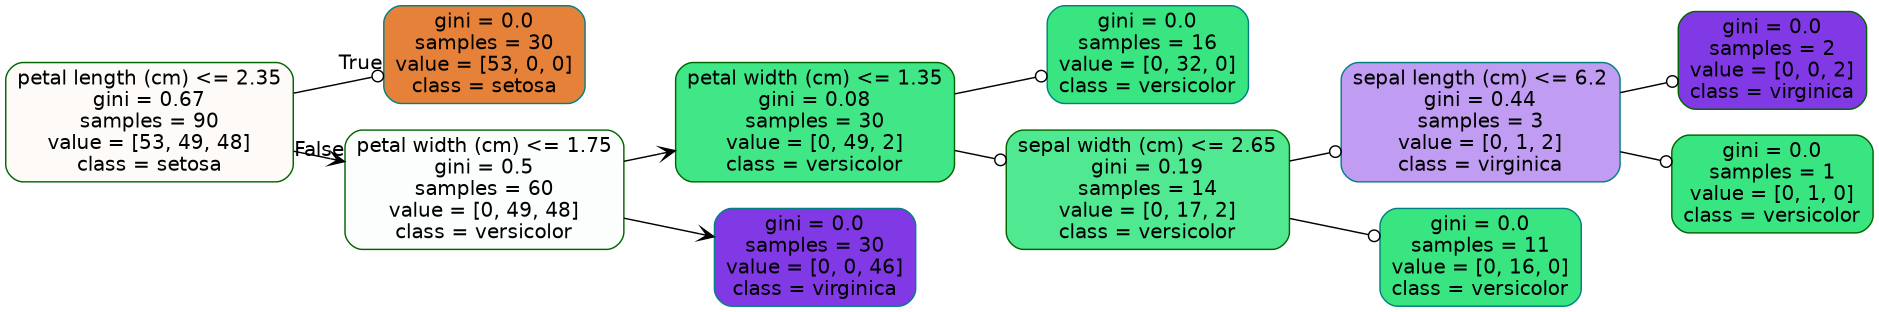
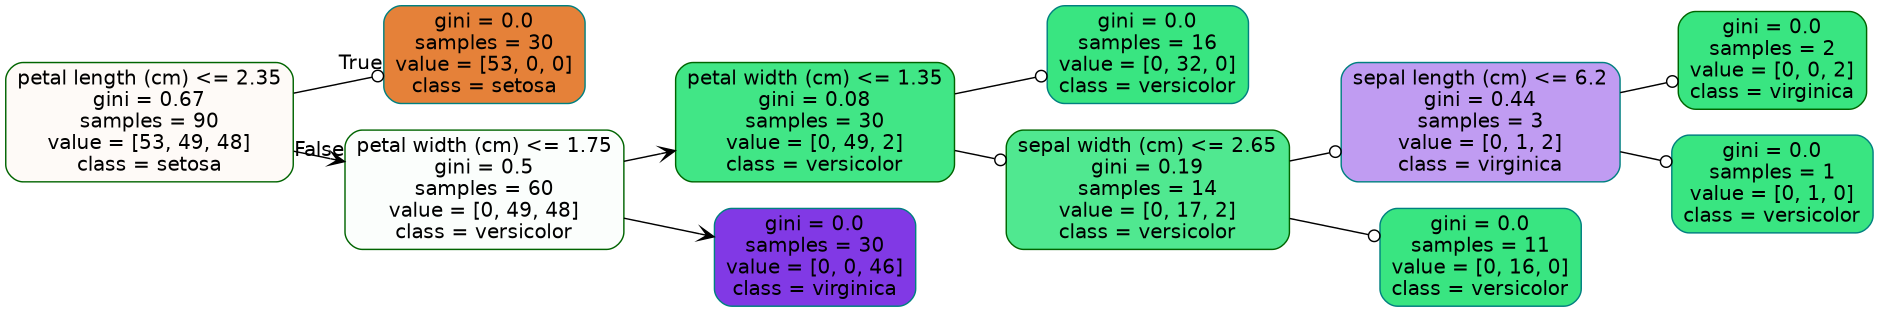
  digraph {
    rankdir=LR
    node [color=teal fillcolor="#39e581" fontname=helvetica shape=box style="filled, rounded"]
    edge [arrowhead=odot fontname=helvetica]
    n1 [color=darkgreen fillcolor="#fefaf7" label="petal length (cm) <= 2.35\ngini = 0.67\nsamples = 90\nvalue = [53, 49, 48]\nclass = setosa"]
    n2 [fillcolor="#e58139" label="gini = 0.0\nsamples = 30\nvalue = [53, 0, 0]\nclass = setosa"]
    n3 [color=darkgreen fillcolor="#fbfefc" label="petal width (cm) <= 1.75\ngini = 0.5\nsamples = 60\nvalue = [0, 49, 48]\nclass = versicolor"]
    n4 [color=darkgreen fillcolor="#41e686" label="petal width (cm) <= 1.35\ngini = 0.08\nsamples = 30\nvalue = [0, 49, 2]\nclass = versicolor"]
    n5 [fillcolor="#8139e5" label="gini = 0.0\nsamples = 30\nvalue = [0, 0, 46]\nclass = virginica"]
    n6 [label="gini = 0.0\nsamples = 16\nvalue = [0, 32, 0]\nclass = versicolor"]
    n7 [color=darkgreen fillcolor="#50e890" label="sepal width (cm) <= 2.65\ngini = 0.19\nsamples = 14\nvalue = [0, 17, 2]\nclass = versicolor"]
    n8 [fillcolor="#c09cf2" label="sepal length (cm) <= 6.2\ngini = 0.44\nsamples = 3\nvalue = [0, 1, 2]\nclass = virginica"]
    n9 [label="gini = 0.0\nsamples = 11\nvalue = [0, 16, 0]\nclass = versicolor"]
-   n10 [color=darkgreen fillcolor="#8139e5" label="gini = 0.0\nsamples = 2\nvalue = [0, 0, 2]\nclass = virginica"]
-   n11 [color=darkgreen label="gini = 0.0\nsamples = 1\nvalue = [0, 1, 0]\nclass = versicolor"]
+   n10 [color=darkgreen label="gini = 0.0\nsamples = 2\nvalue = [0, 0, 2]\nclass = virginica"]
+   n11 [label="gini = 0.0\nsamples = 1\nvalue = [0, 1, 0]\nclass = versicolor"]
    n1 -> n2 [headlabel=True labelangle=45 labeldistance=2.5]
    n1 -> n3 [arrowhead=vee headlabel=False labelangle=-45 labeldistance=2.5]
    n3 -> n4 [arrowhead=vee]
    n3 -> n5 [arrowhead=vee]
    n4 -> n6
    n4 -> n7
    n7 -> n8
    n7 -> n9
    n8 -> n10
    n8 -> n11
  }
